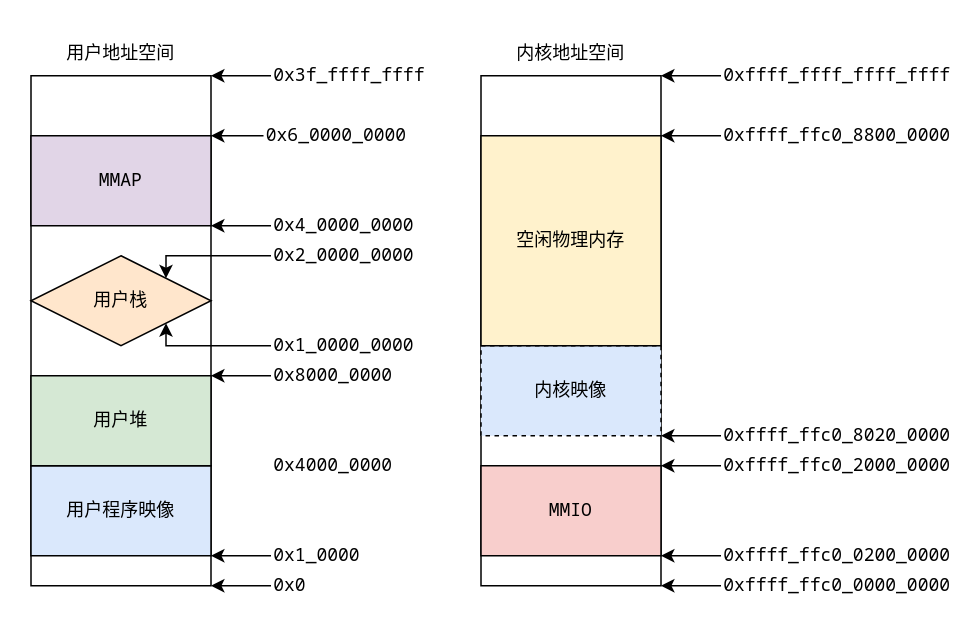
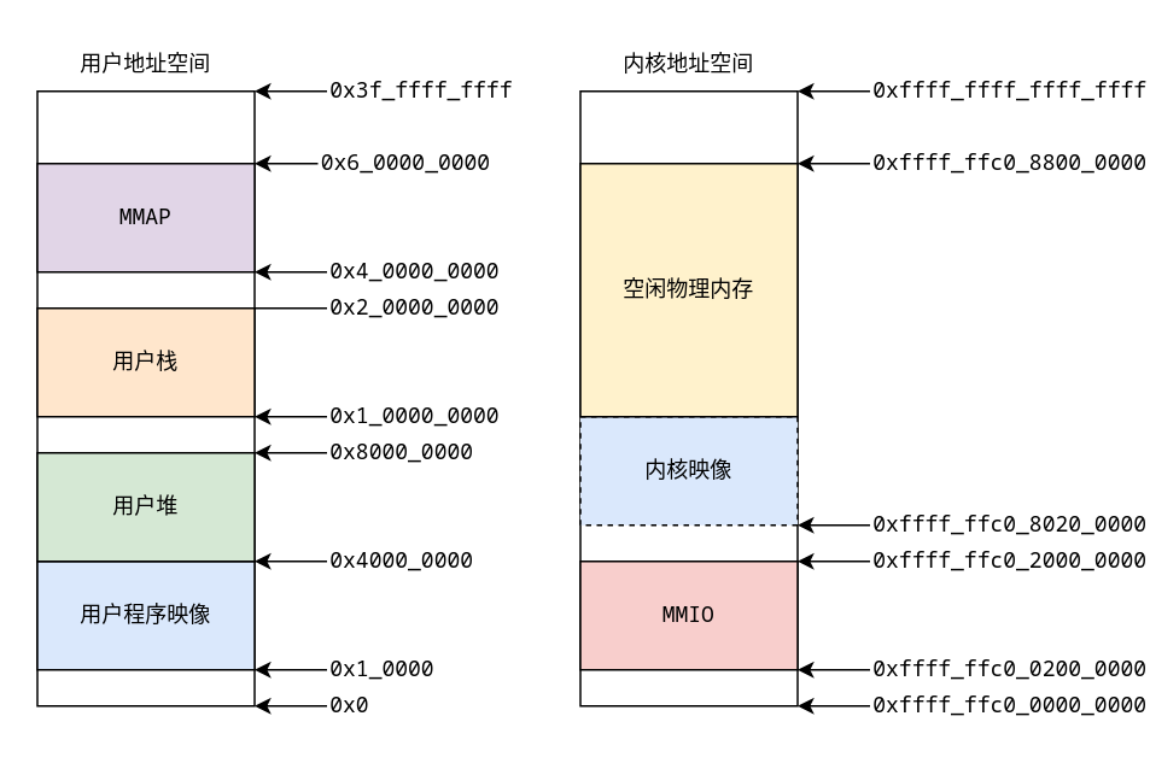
  <mxCell id="0" />
  <mxCell id="1" parent="0" />
  <mxCell id="2" value="" style="rounded=0;whiteSpace=wrap;html=1;fontFamily=Noto Sans Mono;" parent="1" vertex="1"><mxGeometry x="20" y="50" width="120" height="340" as="geometry" /></mxCell>
  <mxCell id="3" style="edgeStyle=orthogonalEdgeStyle;rounded=0;orthogonalLoop=1;jettySize=auto;html=1;entryX=1;entryY=1;entryDx=0;entryDy=0;fontFamily=Noto Sans Mono;" parent="1" source="4" target="2" edge="1"><mxGeometry relative="1" as="geometry"><Array as="points"><mxPoint x="150" y="390" /><mxPoint x="150" y="390" /></Array></mxGeometry></mxCell>
  <mxCell id="4" value="&lt;font&gt;0x0&lt;/font&gt;" style="text;html=1;align=left;verticalAlign=middle;whiteSpace=wrap;rounded=0;fontFamily=Noto Sans Mono;" parent="1" vertex="1"><mxGeometry x="180" y="380" width="60" height="20" as="geometry" /></mxCell>
  <mxCell id="5" style="edgeStyle=orthogonalEdgeStyle;rounded=0;orthogonalLoop=1;jettySize=auto;html=1;entryX=1;entryY=1;entryDx=0;entryDy=0;fontFamily=Noto Sans Mono;" parent="1" source="6" target="7" edge="1"><mxGeometry relative="1" as="geometry"><Array as="points"><mxPoint x="150" y="370" /><mxPoint x="150" y="370" /></Array></mxGeometry></mxCell>
  <mxCell id="6" value="0x1_0000" style="text;html=1;align=left;verticalAlign=middle;whiteSpace=wrap;rounded=0;fontFamily=Noto Sans Mono;" parent="1" vertex="1"><mxGeometry x="180" y="360" width="60" height="20" as="geometry" /></mxCell>
  <mxCell id="7" value="用户程序映像" style="rounded=0;whiteSpace=wrap;html=1;fillColor=#dae8fc;strokeColor=default;fontFamily=Noto Sans Mono;" parent="1" vertex="1"><mxGeometry x="20" y="310" width="120" height="60" as="geometry" /></mxCell>
  <mxCell id="8" value="用户堆" style="rounded=0;whiteSpace=wrap;html=1;fillColor=#d5e8d4;strokeColor=default;fontFamily=Noto Sans Mono;" parent="1" vertex="1"><mxGeometry x="20" y="250" width="120" height="60" as="geometry" /></mxCell>
+ <mxCell id="9" style="edgeStyle=orthogonalEdgeStyle;rounded=0;orthogonalLoop=1;jettySize=auto;html=1;entryX=1;entryY=1;entryDx=0;entryDy=0;fontFamily=Noto Sans Mono;" parent="1" source="10" target="8" edge="1"><mxGeometry relative="1" as="geometry"><Array as="points"><mxPoint x="145" y="310" /><mxPoint x="145" y="310" /></Array></mxGeometry></mxCell>
  <mxCell id="10" value="0x4000_0000" style="text;html=1;align=left;verticalAlign=middle;whiteSpace=wrap;rounded=0;fontFamily=Noto Sans Mono;" parent="1" vertex="1"><mxGeometry x="180" y="300" width="60" height="20" as="geometry" /></mxCell>
- <mxCell id="11" value="用户栈" style="rhombus;whiteSpace=wrap;html=1;fillColor=#ffe6cc;strokeColor=default;fontFamily=Noto Sans Mono;" parent="1" vertex="1"><mxGeometry x="20" y="170" width="120" height="60" as="geometry" /></mxCell>
+ <mxCell id="11" value="用户栈" style="rounded=0;whiteSpace=wrap;html=1;fillColor=#ffe6cc;strokeColor=default;fontFamily=Noto Sans Mono;" parent="1" vertex="1"><mxGeometry x="20" y="170" width="120" height="60" as="geometry" /></mxCell>
  <mxCell id="12" style="edgeStyle=orthogonalEdgeStyle;rounded=0;orthogonalLoop=1;jettySize=auto;html=1;entryX=1;entryY=0;entryDx=0;entryDy=0;fontFamily=Noto Sans Mono;" parent="1" source="13" target="8" edge="1"><mxGeometry relative="1" as="geometry"><Array as="points"><mxPoint x="145" y="250" /><mxPoint x="145" y="250" /></Array></mxGeometry></mxCell>
  <mxCell id="13" value="0x8000_0000" style="text;html=1;align=left;verticalAlign=middle;whiteSpace=wrap;rounded=0;fontFamily=Noto Sans Mono;" parent="1" vertex="1"><mxGeometry x="180" y="240" width="60" height="20" as="geometry" /></mxCell>
  <mxCell id="14" style="edgeStyle=orthogonalEdgeStyle;rounded=0;orthogonalLoop=1;jettySize=auto;html=1;entryX=1;entryY=1;entryDx=0;entryDy=0;fontFamily=Noto Sans Mono;" parent="1" source="15" target="11" edge="1"><mxGeometry relative="1" as="geometry"><Array as="points"><mxPoint x="145" y="230" /><mxPoint x="145" y="230" /></Array></mxGeometry></mxCell>
  <mxCell id="15" value="0x1_0000_0000" style="text;html=1;align=left;verticalAlign=middle;whiteSpace=wrap;rounded=0;fontFamily=Noto Sans Mono;" parent="1" vertex="1"><mxGeometry x="180" y="220" width="60" height="20" as="geometry" /></mxCell>
- <mxCell id="16" style="edgeStyle=orthogonalEdgeStyle;rounded=0;orthogonalLoop=1;jettySize=auto;html=1;entryX=1;entryY=0;entryDx=0;entryDy=0;fontFamily=Noto Sans Mono;" parent="1" source="17" target="11" edge="1"><mxGeometry relative="1" as="geometry"><Array as="points"><mxPoint x="160" y="170" /><mxPoint x="160" y="170" /></Array></mxGeometry></mxCell>
+ <mxCell id="16" style="edgeStyle=orthogonalEdgeStyle;rounded=0;orthogonalLoop=1;jettySize=auto;html=1;entryX=1;entryY=0;entryDx=0;entryDy=0;fontFamily=Noto Sans Mono;endArrow=none;" parent="1" source="17" target="11" edge="1"><mxGeometry relative="1" as="geometry"><Array as="points"><mxPoint x="160" y="170" /><mxPoint x="160" y="170" /></Array></mxGeometry></mxCell>
  <mxCell id="17" value="0x2_0000_0000" style="text;html=1;align=left;verticalAlign=middle;whiteSpace=wrap;rounded=0;fontFamily=Noto Sans Mono;" parent="1" vertex="1"><mxGeometry x="180" y="160" width="60" height="20" as="geometry" /></mxCell>
  <mxCell id="18" value="MMAP" style="rounded=0;whiteSpace=wrap;html=1;fillColor=#e1d5e7;strokeColor=default;fontFamily=Noto Sans Mono;" parent="1" vertex="1"><mxGeometry x="20" y="90" width="120" height="60" as="geometry" /></mxCell>
  <mxCell id="19" style="edgeStyle=orthogonalEdgeStyle;rounded=0;orthogonalLoop=1;jettySize=auto;html=1;entryX=1;entryY=1;entryDx=0;entryDy=0;fontFamily=Noto Sans Mono;" parent="1" source="20" target="18" edge="1"><mxGeometry relative="1" as="geometry"><Array as="points"><mxPoint x="150" y="150" /><mxPoint x="150" y="150" /></Array></mxGeometry></mxCell>
  <mxCell id="20" value="0x4_0000_0000" style="text;html=1;align=left;verticalAlign=middle;whiteSpace=wrap;rounded=0;fontFamily=Noto Sans Mono;" parent="1" vertex="1"><mxGeometry x="180" y="140" width="60" height="20" as="geometry" /></mxCell>
  <mxCell id="21" style="edgeStyle=orthogonalEdgeStyle;rounded=0;orthogonalLoop=1;jettySize=auto;html=1;entryX=1;entryY=0;entryDx=0;entryDy=0;fontFamily=Noto Sans Mono;" parent="1" source="22" target="18" edge="1"><mxGeometry relative="1" as="geometry"><Array as="points"><mxPoint x="150" y="90" /><mxPoint x="150" y="90" /></Array></mxGeometry></mxCell>
  <mxCell id="22" value="0x6_0000_0000" style="text;html=1;align=left;verticalAlign=middle;whiteSpace=wrap;rounded=0;fontFamily=Noto Sans Mono;" parent="1" vertex="1"><mxGeometry x="175" y="80" width="60" height="20" as="geometry" /></mxCell>
  <mxCell id="23" style="edgeStyle=orthogonalEdgeStyle;rounded=0;orthogonalLoop=1;jettySize=auto;html=1;entryX=1;entryY=0;entryDx=0;entryDy=0;fontFamily=Noto Sans Mono;" parent="1" source="24" target="2" edge="1"><mxGeometry relative="1" as="geometry"><Array as="points"><mxPoint x="165" y="50" /><mxPoint x="165" y="50" /></Array></mxGeometry></mxCell>
  <mxCell id="24" value="0x3f_ffff_ffff" style="text;html=1;align=left;verticalAlign=middle;whiteSpace=wrap;rounded=0;fontFamily=Noto Sans Mono;" parent="1" vertex="1"><mxGeometry x="180" y="40" width="60" height="20" as="geometry" /></mxCell>
  <mxCell id="25" value="" style="rounded=0;whiteSpace=wrap;html=1;fontFamily=Noto Sans Mono;" parent="1" vertex="1"><mxGeometry x="320" y="50" width="120" height="340" as="geometry" /></mxCell>
  <mxCell id="26" style="edgeStyle=orthogonalEdgeStyle;rounded=0;orthogonalLoop=1;jettySize=auto;html=1;entryX=1;entryY=1;entryDx=0;entryDy=0;fontFamily=Noto Sans Mono;" parent="1" source="27" target="25" edge="1"><mxGeometry relative="1" as="geometry"><Array as="points"><mxPoint x="450" y="390" /><mxPoint x="450" y="390" /></Array></mxGeometry></mxCell>
  <mxCell id="27" value="&lt;font&gt;0xffff_ffc0_0000_0000&lt;/font&gt;" style="text;html=1;align=left;verticalAlign=middle;whiteSpace=wrap;rounded=0;fontFamily=Noto Sans Mono;" parent="1" vertex="1"><mxGeometry x="480" y="380" width="60" height="20" as="geometry" /></mxCell>
  <mxCell id="28" value="&lt;span style=&quot;color: rgba(0, 0, 0, 0); font-family: monospace; font-size: 0px; text-wrap: nowrap;&quot;&gt;%3CmxGraphModel%3E%3Croot%3E%3CmxCell%20id%3D%220%22%2F%3E%3CmxCell%20id%3D%221%22%20parent%3D%220%22%2F%3E%3CmxCell%20id%3D%222%22%20value%3D%22%26lt%3Bfont%26gt%3B0xffff_ffc0_0000_0000%26lt%3B%2Ffont%26gt%3B%22%20style%3D%22text%3Bhtml%3D1%3Balign%3Dleft%3BverticalAlign%3Dmiddle%3BwhiteSpace%3Dwrap%3Brounded%3D0%3BfontFamily%3DNoto%20Sans%20Mono%3B%22%20vertex%3D%221%22%20parent%3D%221%22%3E%3CmxGeometry%20x%3D%22700%22%20y%3D%22630%22%20width%3D%2260%22%20height%3D%2220%22%20as%3D%22geometry%22%2F%3E%3C%2FmxCell%3E%3C%2Froot%3E%3C%2FmxGraphModel%3E&lt;/span&gt;" style="text;html=1;align=left;verticalAlign=middle;whiteSpace=wrap;rounded=0;fontFamily=Noto Sans Mono;" parent="1" vertex="1"><mxGeometry x="480" y="320" width="60" height="20" as="geometry" /></mxCell>
  <mxCell id="29" value="MMIO" style="rounded=0;whiteSpace=wrap;html=1;fillColor=#f8cecc;strokeColor=default;fontFamily=Noto Sans Mono;" parent="1" vertex="1"><mxGeometry x="320" y="310" width="120" height="60" as="geometry" /></mxCell>
  <mxCell id="30" value="内核映像" style="rounded=0;whiteSpace=wrap;html=1;fillColor=#dae8fc;strokeColor=default;fontFamily=Noto Sans Mono;dashed=1;" parent="1" vertex="1"><mxGeometry x="320" y="230" width="120" height="60" as="geometry" /></mxCell>
  <mxCell id="31" style="edgeStyle=orthogonalEdgeStyle;rounded=0;orthogonalLoop=1;jettySize=auto;html=1;entryX=1;entryY=1;entryDx=0;entryDy=0;fontFamily=Noto Sans Mono;" parent="1" source="32" target="30" edge="1"><mxGeometry relative="1" as="geometry"><Array as="points"><mxPoint x="440" y="290" /></Array></mxGeometry></mxCell>
  <mxCell id="32" value="0xffff_ffc0_8020_0000" style="text;html=1;align=left;verticalAlign=middle;whiteSpace=wrap;rounded=0;fontFamily=Noto Sans Mono;" parent="1" vertex="1"><mxGeometry x="480" y="280" width="60" height="20" as="geometry" /></mxCell>
  <mxCell id="33" value="空闲物理内存" style="rounded=0;whiteSpace=wrap;html=1;fillColor=#fff2cc;strokeColor=default;fontFamily=Noto Sans Mono;" parent="1" vertex="1"><mxGeometry x="320" y="90" width="120" height="140" as="geometry" /></mxCell>
  <mxCell id="34" style="edgeStyle=orthogonalEdgeStyle;rounded=0;orthogonalLoop=1;jettySize=auto;html=1;entryX=1;entryY=0;entryDx=0;entryDy=0;fontFamily=Noto Sans Mono;exitX=0;exitY=0.5;exitDx=0;exitDy=0;" parent="1" source="35" target="33" edge="1"><mxGeometry relative="1" as="geometry"><Array as="points"><mxPoint x="460" y="90" /><mxPoint x="460" y="90" /></Array></mxGeometry></mxCell>
  <mxCell id="35" value="0xffff_ffc0_8800_0000" style="text;html=1;align=left;verticalAlign=middle;whiteSpace=wrap;rounded=0;fontFamily=Noto Sans Mono;" parent="1" vertex="1"><mxGeometry x="480" y="80" width="60" height="20" as="geometry" /></mxCell>
  <mxCell id="36" style="edgeStyle=orthogonalEdgeStyle;rounded=0;orthogonalLoop=1;jettySize=auto;html=1;entryX=1;entryY=0;entryDx=0;entryDy=0;fontFamily=Noto Sans Mono;" parent="1" source="37" target="25" edge="1"><mxGeometry relative="1" as="geometry"><Array as="points"><mxPoint x="460" y="50" /><mxPoint x="460" y="50" /></Array></mxGeometry></mxCell>
  <mxCell id="37" value="0xffff_ffff_ffff_ffff" style="text;html=1;align=left;verticalAlign=middle;whiteSpace=wrap;rounded=0;fontFamily=Noto Sans Mono;" parent="1" vertex="1"><mxGeometry x="480" y="40" width="60" height="20" as="geometry" /></mxCell>
  <mxCell id="38" style="edgeStyle=orthogonalEdgeStyle;rounded=0;orthogonalLoop=1;jettySize=auto;html=1;entryX=1;entryY=0;entryDx=0;entryDy=0;" parent="1" source="39" target="29" edge="1"><mxGeometry relative="1" as="geometry"><Array as="points"><mxPoint x="460" y="310" /><mxPoint x="460" y="310" /></Array></mxGeometry></mxCell>
  <mxCell id="39" value="&lt;font&gt;0xffff_ffc0_2000_0000&lt;/font&gt;" style="text;html=1;align=left;verticalAlign=middle;whiteSpace=wrap;rounded=0;fontFamily=Noto Sans Mono;" parent="1" vertex="1"><mxGeometry x="480" y="300" width="60" height="20" as="geometry" /></mxCell>
  <mxCell id="40" style="edgeStyle=orthogonalEdgeStyle;rounded=0;orthogonalLoop=1;jettySize=auto;html=1;fontFamily=Noto Sans Mono;" parent="1" source="41" edge="1"><mxGeometry relative="1" as="geometry"><Array as="points"><mxPoint x="440" y="370" /></Array><mxPoint x="440" y="370" as="targetPoint" /></mxGeometry></mxCell>
  <mxCell id="41" value="&lt;font&gt;0xffff_ffc0_0200_0000&lt;/font&gt;" style="text;html=1;align=left;verticalAlign=middle;whiteSpace=wrap;rounded=0;fontFamily=Noto Sans Mono;" parent="1" vertex="1"><mxGeometry x="480" y="360" width="60" height="20" as="geometry" /></mxCell>
  <mxCell id="42" value="用户地址空间" style="text;html=1;align=center;verticalAlign=middle;whiteSpace=wrap;rounded=0;" parent="1" vertex="1"><mxGeometry x="20" y="20" width="120" height="30" as="geometry" /></mxCell>
  <mxCell id="43" value="内核地址空间" style="text;html=1;align=center;verticalAlign=middle;whiteSpace=wrap;rounded=0;" parent="1" vertex="1"><mxGeometry x="320" y="20" width="120" height="30" as="geometry" /></mxCell>
